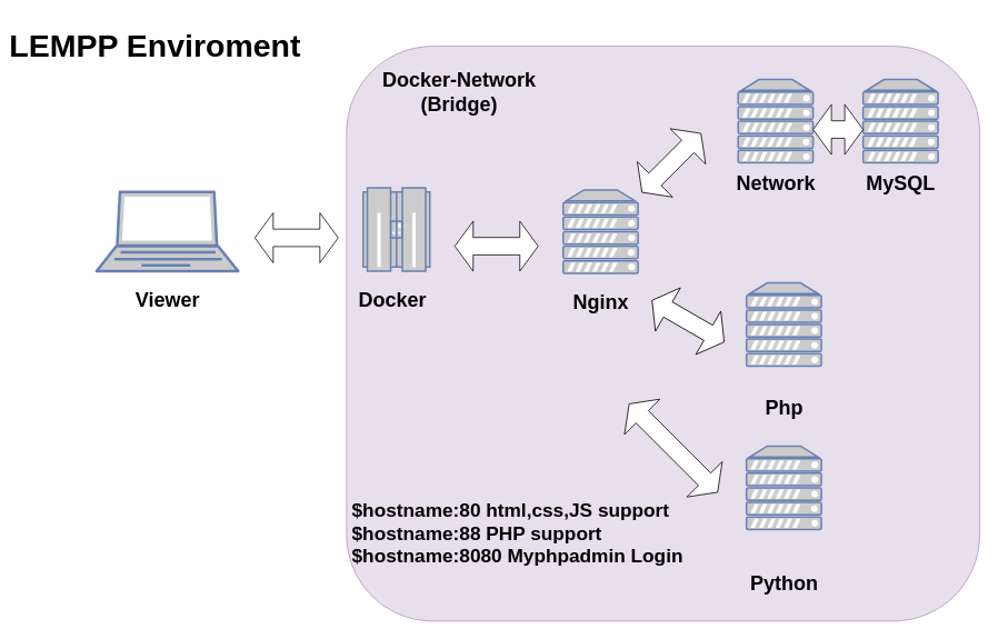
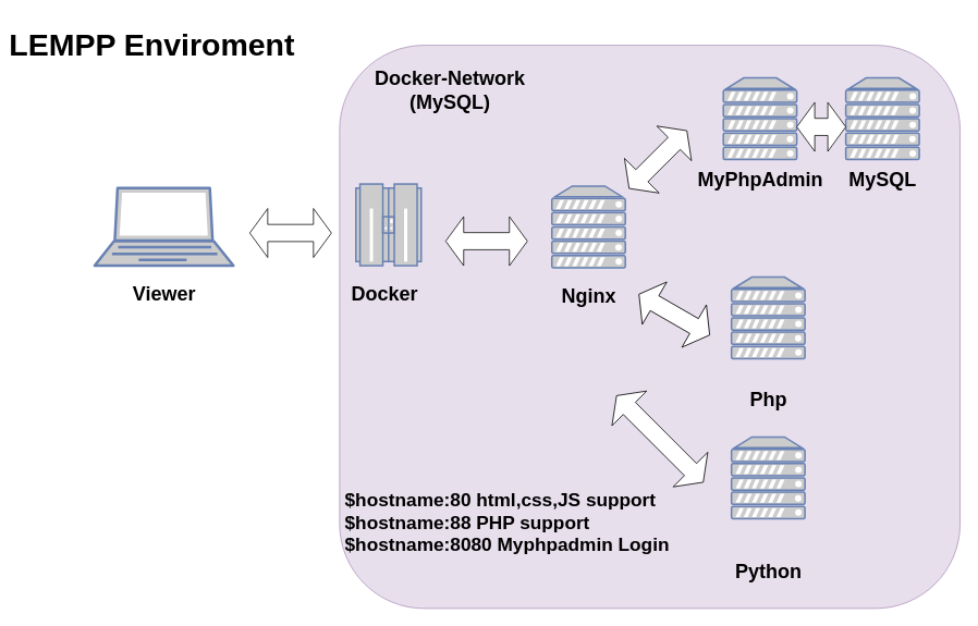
  <mxCell id="0" />
  <mxCell id="1" parent="0" />
  <mxCell id="2" value="" style="rounded=1;whiteSpace=wrap;html=1;sketch=0;fillColor=#e1d5e7;strokeColor=#9673a6;shadow=0;opacity=75;" parent="1" vertex="1"><mxGeometry x="415" y="55" width="760" height="690" as="geometry" /></mxCell>
  <mxCell id="3" value="&lt;font style=&quot;font-size: 38px&quot;&gt;LEMPP Enviroment&lt;/font&gt;" style="text;strokeColor=none;fillColor=none;html=1;fontSize=24;fontStyle=1;verticalAlign=middle;align=center;" parent="1" vertex="1"><mxGeometry x="20" y="20" width="330" height="70" as="geometry" /></mxCell>
  <mxCell id="4" value="Viewer" style="text;strokeColor=none;fillColor=none;html=1;fontSize=24;fontStyle=1;verticalAlign=middle;align=center;" parent="1" vertex="1"><mxGeometry x="35" y="325" width="330" height="70" as="geometry" /></mxCell>
  <mxCell id="5" value="" style="fontColor=#0066CC;verticalAlign=top;verticalLabelPosition=bottom;labelPosition=center;align=center;html=1;outlineConnect=0;fillColor=#CCCCCC;strokeColor=#6881B3;gradientColor=none;gradientDirection=north;strokeWidth=2;shape=mxgraph.networks.laptop;sketch=0;" parent="1" vertex="1"><mxGeometry x="115" y="230" width="170" height="95" as="geometry" /></mxCell>
  <mxCell id="6" value="" style="fontColor=#0066CC;verticalAlign=top;verticalLabelPosition=bottom;labelPosition=center;align=center;html=1;outlineConnect=0;fillColor=#CCCCCC;strokeColor=#6881B3;gradientColor=none;gradientDirection=north;strokeWidth=2;shape=mxgraph.networks.mainframe;sketch=0;" parent="1" vertex="1"><mxGeometry x="435" y="225" width="80" height="100" as="geometry" /></mxCell>
  <mxCell id="7" value="Docker" style="text;strokeColor=none;fillColor=none;html=1;fontSize=24;fontStyle=1;verticalAlign=middle;align=center;" parent="1" vertex="1"><mxGeometry x="305" y="325" width="330" height="70" as="geometry" /></mxCell>
  <mxCell id="8" value="" style="fontColor=#0066CC;verticalAlign=top;verticalLabelPosition=bottom;labelPosition=center;align=center;html=1;outlineConnect=0;fillColor=#CCCCCC;strokeColor=#6881B3;gradientColor=none;gradientDirection=north;strokeWidth=2;shape=mxgraph.networks.server;sketch=0;" parent="1" vertex="1"><mxGeometry x="675" y="227.5" width="90" height="100" as="geometry" /></mxCell>
  <mxCell id="9" value="" style="fontColor=#0066CC;verticalAlign=top;verticalLabelPosition=bottom;labelPosition=center;align=center;html=1;outlineConnect=0;fillColor=#CCCCCC;strokeColor=#6881B3;gradientColor=none;gradientDirection=north;strokeWidth=2;shape=mxgraph.networks.server;sketch=0;" parent="1" vertex="1"><mxGeometry x="1035" y="95" width="90" height="100" as="geometry" /></mxCell>
  <mxCell id="10" value="" style="fontColor=#0066CC;verticalAlign=top;verticalLabelPosition=bottom;labelPosition=center;align=center;html=1;outlineConnect=0;fillColor=#CCCCCC;strokeColor=#6881B3;gradientColor=none;gradientDirection=north;strokeWidth=2;shape=mxgraph.networks.server;sketch=0;" parent="1" vertex="1"><mxGeometry x="895" y="339" width="90" height="100" as="geometry" /></mxCell>
  <mxCell id="11" value="Nginx" style="text;strokeColor=none;fillColor=none;html=1;fontSize=24;fontStyle=1;verticalAlign=middle;align=center;" parent="1" vertex="1"><mxGeometry x="555" y="327.5" width="330" height="70" as="geometry" /></mxCell>
- <mxCell id="12" value="Network" style="text;strokeColor=none;fillColor=none;html=1;fontSize=24;fontStyle=1;verticalAlign=middle;align=center;" parent="1" vertex="1"><mxGeometry x="765" y="185" width="330" height="70" as="geometry" /></mxCell>
+ <mxCell id="12" value="MyPhpAdmin" style="text;strokeColor=none;fillColor=none;html=1;fontSize=24;fontStyle=1;verticalAlign=middle;align=center;" parent="1" vertex="1"><mxGeometry x="765" y="185" width="330" height="70" as="geometry" /></mxCell>
  <mxCell id="13" value="" style="fontColor=#0066CC;verticalAlign=top;verticalLabelPosition=bottom;labelPosition=center;align=center;html=1;outlineConnect=0;fillColor=#CCCCCC;strokeColor=#6881B3;gradientColor=none;gradientDirection=north;strokeWidth=2;shape=mxgraph.networks.server;sketch=0;" parent="1" vertex="1"><mxGeometry x="885" y="95" width="90" height="100" as="geometry" /></mxCell>
  <mxCell id="14" value="Php" style="text;strokeColor=none;fillColor=none;html=1;fontSize=24;fontStyle=1;verticalAlign=middle;align=center;" parent="1" vertex="1"><mxGeometry x="775" y="455" width="330" height="70" as="geometry" /></mxCell>
  <mxCell id="15" value="MySQL" style="text;strokeColor=none;fillColor=none;html=1;fontSize=24;fontStyle=1;verticalAlign=middle;align=center;" parent="1" vertex="1"><mxGeometry x="1035" y="185" width="90" height="70" as="geometry" /></mxCell>
  <mxCell id="16" value="" style="fontColor=#0066CC;verticalAlign=top;verticalLabelPosition=bottom;labelPosition=center;align=center;html=1;outlineConnect=0;fillColor=#CCCCCC;strokeColor=#6881B3;gradientColor=none;gradientDirection=north;strokeWidth=2;shape=mxgraph.networks.server;sketch=0;" parent="1" vertex="1"><mxGeometry x="895" y="535" width="90" height="100" as="geometry" /></mxCell>
  <mxCell id="17" value="Python" style="text;strokeColor=none;fillColor=none;html=1;fontSize=24;fontStyle=1;verticalAlign=middle;align=center;" parent="1" vertex="1"><mxGeometry x="775" y="665" width="330" height="70" as="geometry" /></mxCell>
  <mxCell id="18" value="" style="html=1;shadow=0;dashed=0;align=center;verticalAlign=middle;shape=mxgraph.arrows2.twoWayArrow;dy=0.65;dx=22;sketch=0;fillColor=#FFFFFF;rotation=-45;" parent="1" vertex="1"><mxGeometry x="755" y="165" width="100" height="60" as="geometry" /></mxCell>
  <mxCell id="19" value="" style="html=1;shadow=0;dashed=0;align=center;verticalAlign=middle;shape=mxgraph.arrows2.twoWayArrow;dy=0.65;dx=22;sketch=0;fillColor=#FFFFFF;rotation=30;" parent="1" vertex="1"><mxGeometry x="775" y="355" width="100" height="60" as="geometry" /></mxCell>
  <mxCell id="20" value="" style="html=1;shadow=0;dashed=0;align=center;verticalAlign=middle;shape=mxgraph.arrows2.twoWayArrow;dy=0.65;dx=22;sketch=0;fillColor=#FFFFFF;rotation=45;" parent="1" vertex="1"><mxGeometry x="732.32" y="507.32" width="150" height="60" as="geometry" /></mxCell>
  <mxCell id="21" value="" style="html=1;shadow=0;dashed=0;align=center;verticalAlign=middle;shape=mxgraph.arrows2.twoWayArrow;dy=0.65;dx=22;sketch=0;fillColor=#FFFFFF;rotation=0;" parent="1" vertex="1"><mxGeometry x="975" y="125" width="60" height="60" as="geometry" /></mxCell>
  <mxCell id="22" value="" style="html=1;shadow=0;dashed=0;align=center;verticalAlign=middle;shape=mxgraph.arrows2.twoWayArrow;dy=0.65;dx=22;sketch=0;fillColor=#FFFFFF;rotation=0;" parent="1" vertex="1"><mxGeometry x="545" y="265" width="100" height="60" as="geometry" /></mxCell>
  <mxCell id="23" value="" style="html=1;shadow=0;dashed=0;align=center;verticalAlign=middle;shape=mxgraph.arrows2.twoWayArrow;dy=0.65;dx=22;sketch=0;fillColor=#FFFFFF;rotation=0;" parent="1" vertex="1"><mxGeometry x="305" y="255" width="100" height="60" as="geometry" /></mxCell>
- <mxCell id="24" value="Docker-Network&lt;br&gt;(Bridge)" style="text;strokeColor=none;fillColor=none;html=1;fontSize=24;fontStyle=1;verticalAlign=middle;align=center;" parent="1" vertex="1"><mxGeometry x="385" y="75" width="330" height="70" as="geometry" /></mxCell>
+ <mxCell id="24" value="Docker-Network&lt;br&gt;(MySQL)" style="text;strokeColor=none;fillColor=none;html=1;fontSize=24;fontStyle=1;verticalAlign=middle;align=center;" parent="1" vertex="1"><mxGeometry x="385" y="75" width="330" height="70" as="geometry" /></mxCell>
  <mxCell id="25" value="&lt;div style=&quot;text-align: left ; font-size: 23px&quot;&gt;&lt;span&gt;&lt;font style=&quot;font-size: 23px&quot;&gt;$hostname:80 html,css,JS support&lt;/font&gt;&lt;/span&gt;&lt;/div&gt;&lt;div style=&quot;text-align: left ; font-size: 23px&quot;&gt;&lt;span&gt;&lt;font style=&quot;font-size: 23px&quot;&gt;$hostname:88 PHP support&lt;/font&gt;&lt;/span&gt;&lt;/div&gt;&lt;div style=&quot;text-align: left ; font-size: 23px&quot;&gt;&lt;span&gt;&lt;font style=&quot;font-size: 23px&quot;&gt;$hostname:8080 Myphpadmin Login&lt;/font&gt;&lt;/span&gt;&lt;/div&gt;" style="text;strokeColor=none;fillColor=none;html=1;fontSize=24;fontStyle=1;verticalAlign=middle;align=center;" vertex="1" parent="1"><mxGeometry x="455" y="595" width="330" height="90" as="geometry" /></mxCell>
